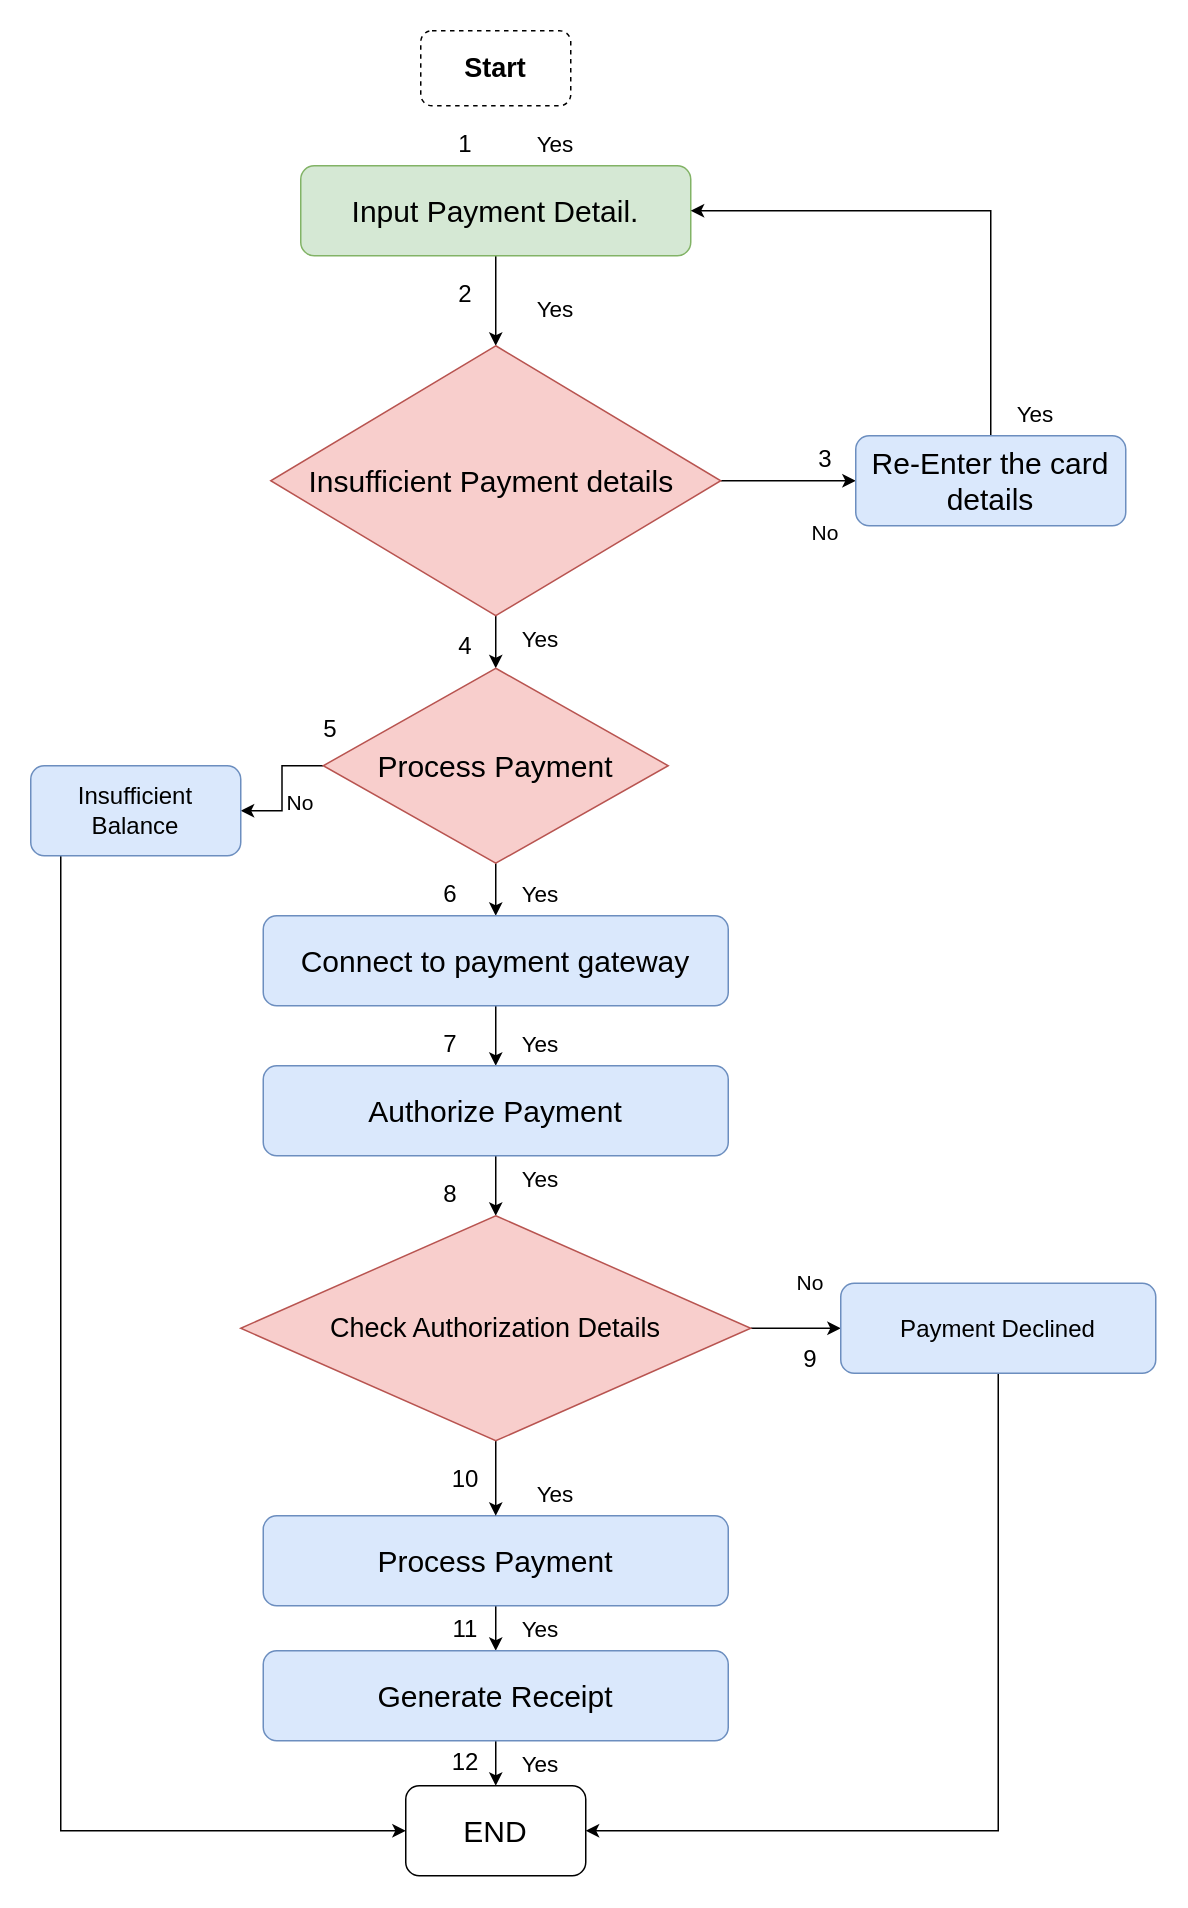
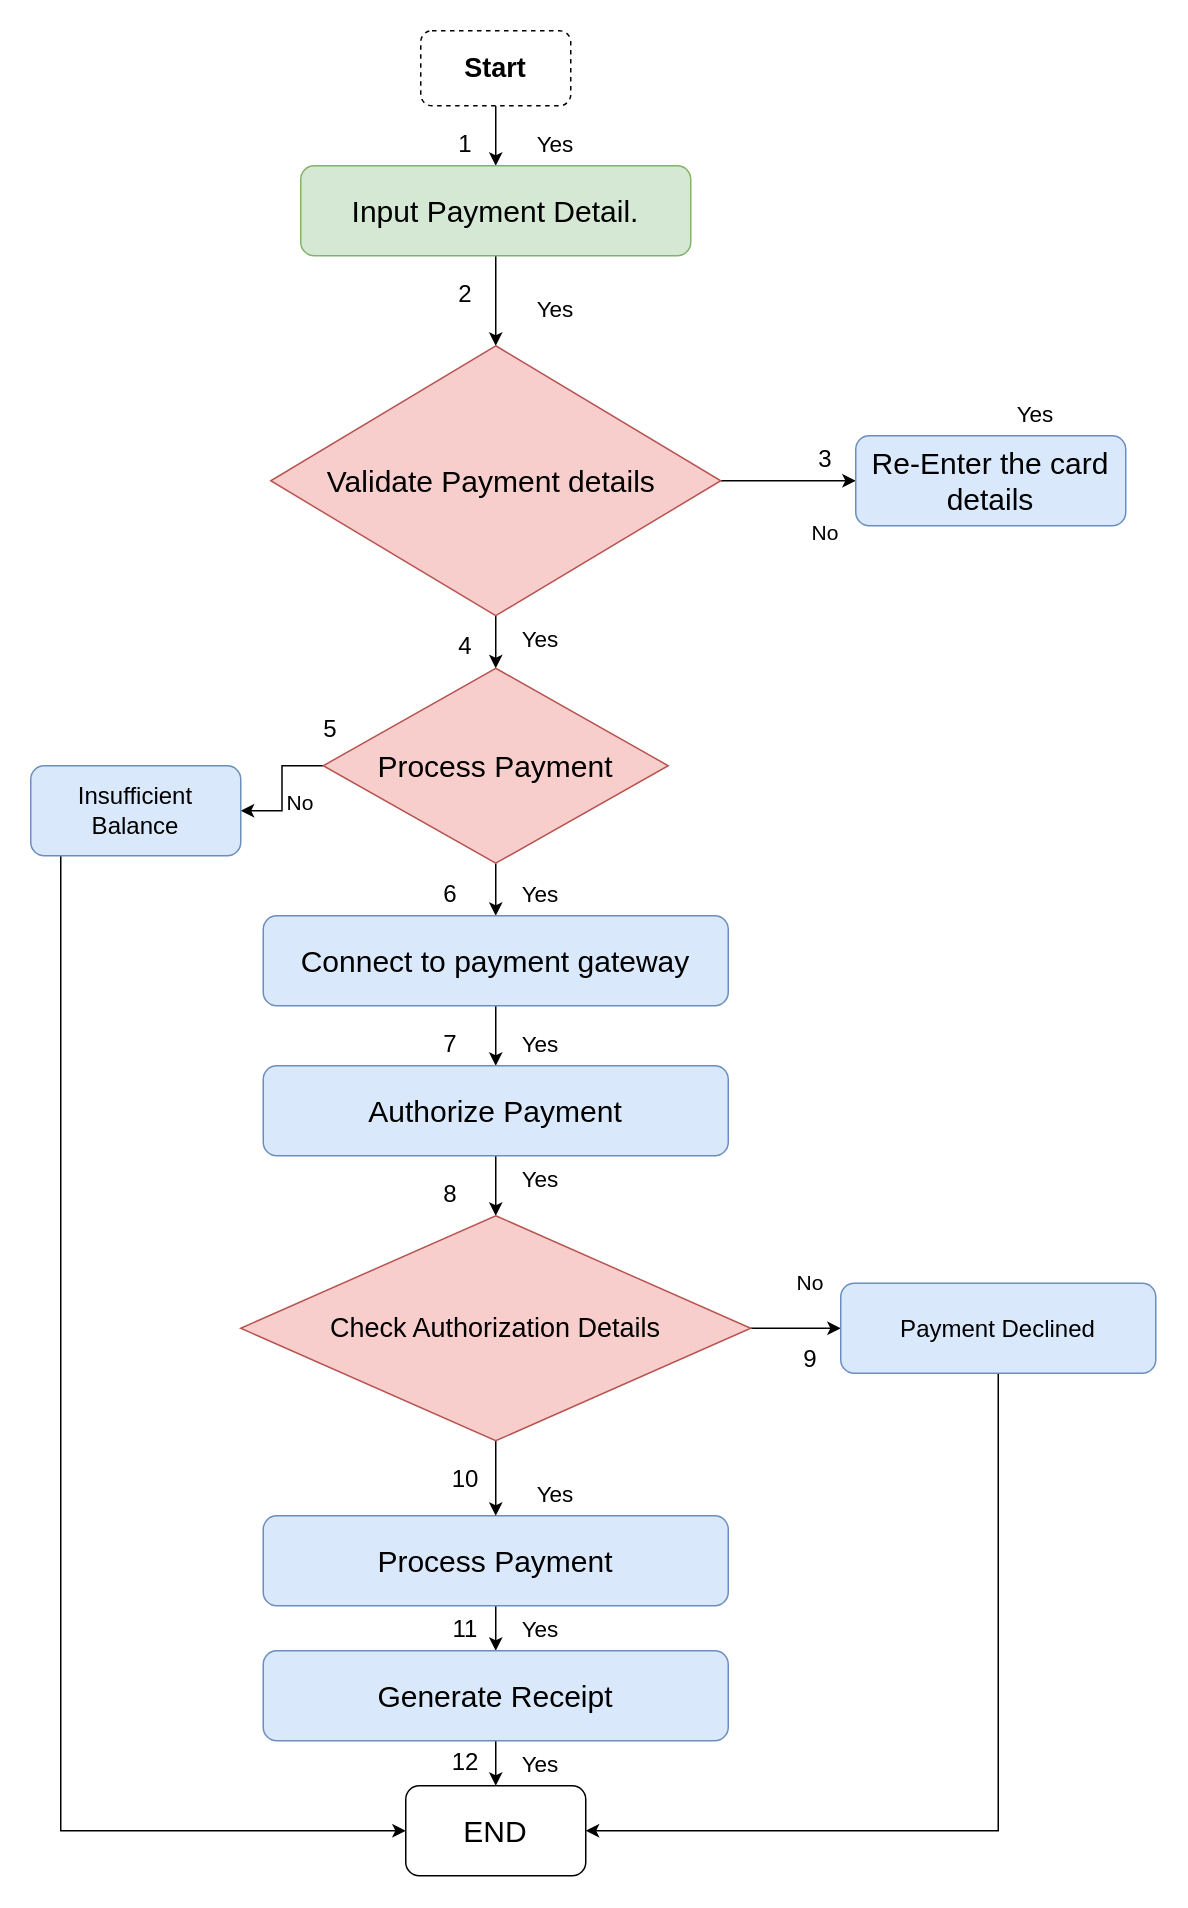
  <mxCell id="0" />
  <mxCell id="1" parent="0" />
+ <mxCell id="2" value="" style="edgeStyle=orthogonalEdgeStyle;rounded=0;orthogonalLoop=1;jettySize=auto;html=1;" parent="1" source="3" target="5" edge="1"><mxGeometry relative="1" as="geometry" /></mxCell>
  <mxCell id="3" value="&lt;h2 style=&quot;font-size: 18px;&quot;&gt;Start&lt;/h2&gt;" style="rounded=1;whiteSpace=wrap;html=1;align=center;dashed=1;" parent="1" vertex="1"><mxGeometry x="280" y="20" width="100" height="50" as="geometry" /></mxCell>
  <mxCell id="4" value="" style="edgeStyle=orthogonalEdgeStyle;rounded=0;orthogonalLoop=1;jettySize=auto;html=1;" parent="1" source="5" edge="1"><mxGeometry relative="1" as="geometry"><mxPoint x="330" y="230" as="targetPoint" /></mxGeometry></mxCell>
  <mxCell id="5" value="&lt;font style=&quot;font-size: 20px;&quot;&gt;Input Payment Detail.&lt;/font&gt;" style="rounded=1;whiteSpace=wrap;html=1;fillColor=#d5e8d4;strokeColor=#82b366;" parent="1" vertex="1"><mxGeometry x="200" y="110" width="260" height="60" as="geometry" /></mxCell>
  <mxCell id="6" value="" style="edgeStyle=orthogonalEdgeStyle;rounded=0;orthogonalLoop=1;jettySize=auto;html=1;" parent="1" source="8" target="10" edge="1"><mxGeometry relative="1" as="geometry" /></mxCell>
  <mxCell id="7" value="" style="edgeStyle=orthogonalEdgeStyle;rounded=0;orthogonalLoop=1;jettySize=auto;html=1;" parent="1" source="8" target="13" edge="1"><mxGeometry relative="1" as="geometry" /></mxCell>
- <mxCell id="8" value="&lt;font style=&quot;font-size: 20px;&quot;&gt;Insufficient Payment details&amp;nbsp;&lt;/font&gt;" style="rhombus;whiteSpace=wrap;html=1;fillColor=#f8cecc;strokeColor=#b85450;" parent="1" vertex="1"><mxGeometry x="180" y="230" width="300" height="180" as="geometry" /></mxCell>
- <mxCell id="9" style="edgeStyle=orthogonalEdgeStyle;rounded=0;orthogonalLoop=1;jettySize=auto;html=1;entryX=1;entryY=0.5;entryDx=0;entryDy=0;" parent="1" source="10" target="5" edge="1"><mxGeometry relative="1" as="geometry"><Array as="points"><mxPoint x="660" y="140" /></Array></mxGeometry></mxCell>
+ <mxCell id="8" value="&lt;font style=&quot;font-size: 20px;&quot;&gt;Validate Payment details&amp;nbsp;&lt;/font&gt;" style="rhombus;whiteSpace=wrap;html=1;fillColor=#f8cecc;strokeColor=#b85450;" parent="1" vertex="1"><mxGeometry x="180" y="230" width="300" height="180" as="geometry" /></mxCell>
  <mxCell id="10" value="&lt;font style=&quot;font-size: 20px;&quot;&gt;Re-Enter the card details&lt;/font&gt;" style="rounded=1;whiteSpace=wrap;html=1;fillColor=#dae8fc;strokeColor=#6c8ebf;" parent="1" vertex="1"><mxGeometry x="570" y="290" width="180" height="60" as="geometry" /></mxCell>
  <mxCell id="11" value="" style="edgeStyle=orthogonalEdgeStyle;rounded=0;orthogonalLoop=1;jettySize=auto;html=1;" parent="1" source="13" target="15" edge="1"><mxGeometry relative="1" as="geometry" /></mxCell>
  <mxCell id="12" value="" style="edgeStyle=orthogonalEdgeStyle;rounded=0;orthogonalLoop=1;jettySize=auto;html=1;" edge="1" parent="1" source="13" target="50"><mxGeometry relative="1" as="geometry" /></mxCell>
  <mxCell id="13" value="&lt;font style=&quot;font-size: 20px;&quot;&gt;Process Payment&lt;/font&gt;" style="rhombus;whiteSpace=wrap;html=1;fillColor=#f8cecc;strokeColor=#b85450;" parent="1" vertex="1"><mxGeometry x="215" y="445" width="230" height="130" as="geometry" /></mxCell>
  <mxCell id="14" value="" style="edgeStyle=orthogonalEdgeStyle;rounded=0;orthogonalLoop=1;jettySize=auto;html=1;" parent="1" source="15" target="17" edge="1"><mxGeometry relative="1" as="geometry" /></mxCell>
  <mxCell id="15" value="&lt;font style=&quot;font-size: 20px;&quot;&gt;Connect to payment gateway&lt;/font&gt;" style="rounded=1;whiteSpace=wrap;html=1;fillColor=#dae8fc;strokeColor=#6c8ebf;" parent="1" vertex="1"><mxGeometry x="175" y="610" width="310" height="60" as="geometry" /></mxCell>
  <mxCell id="16" value="" style="edgeStyle=orthogonalEdgeStyle;rounded=0;orthogonalLoop=1;jettySize=auto;html=1;" parent="1" source="17" edge="1"><mxGeometry relative="1" as="geometry"><mxPoint x="330" y="810" as="targetPoint" /></mxGeometry></mxCell>
  <mxCell id="17" value="&lt;font style=&quot;font-size: 20px;&quot;&gt;Authorize Payment&lt;/font&gt;" style="rounded=1;whiteSpace=wrap;html=1;fillColor=#dae8fc;strokeColor=#6c8ebf;" parent="1" vertex="1"><mxGeometry x="175" y="710" width="310" height="60" as="geometry" /></mxCell>
  <mxCell id="18" value="" style="edgeStyle=orthogonalEdgeStyle;rounded=0;orthogonalLoop=1;jettySize=auto;html=1;" parent="1" source="19" target="21" edge="1"><mxGeometry relative="1" as="geometry" /></mxCell>
  <mxCell id="19" value="&lt;font style=&quot;font-size: 20px;&quot;&gt;Process Payment&lt;/font&gt;" style="rounded=1;whiteSpace=wrap;html=1;fillColor=#dae8fc;strokeColor=#6c8ebf;" parent="1" vertex="1"><mxGeometry x="175" y="1010" width="310" height="60" as="geometry" /></mxCell>
  <mxCell id="20" value="" style="edgeStyle=orthogonalEdgeStyle;rounded=0;orthogonalLoop=1;jettySize=auto;html=1;" parent="1" source="21" target="22" edge="1"><mxGeometry relative="1" as="geometry" /></mxCell>
  <mxCell id="21" value="&lt;font style=&quot;font-size: 20px;&quot;&gt;Generate Receipt&lt;/font&gt;" style="rounded=1;whiteSpace=wrap;html=1;fillColor=#dae8fc;strokeColor=#6c8ebf;" parent="1" vertex="1"><mxGeometry x="175" y="1100" width="310" height="60" as="geometry" /></mxCell>
  <mxCell id="22" value="&lt;font style=&quot;font-size: 20px;&quot;&gt;END&lt;/font&gt;" style="rounded=1;whiteSpace=wrap;html=1;" parent="1" vertex="1"><mxGeometry x="270" y="1190" width="120" height="60" as="geometry" /></mxCell>
  <mxCell id="23" value="&lt;font style=&quot;font-size: 15px;&quot;&gt;Yes&lt;/font&gt;" style="text;html=1;strokeColor=none;fillColor=none;align=center;verticalAlign=middle;whiteSpace=wrap;rounded=0;" vertex="1" parent="1"><mxGeometry x="320" y="70" width="100" height="50" as="geometry" /></mxCell>
  <mxCell id="24" value="&lt;font style=&quot;font-size: 15px;&quot;&gt;Yes&lt;/font&gt;" style="text;html=1;strokeColor=none;fillColor=none;align=center;verticalAlign=middle;whiteSpace=wrap;rounded=0;" vertex="1" parent="1"><mxGeometry x="320" y="180" width="100" height="50" as="geometry" /></mxCell>
  <mxCell id="25" value="&lt;font style=&quot;font-size: 15px;&quot;&gt;Yes&lt;/font&gt;" style="text;html=1;strokeColor=none;fillColor=none;align=center;verticalAlign=middle;whiteSpace=wrap;rounded=0;" vertex="1" parent="1"><mxGeometry x="310" y="400" width="100" height="50" as="geometry" /></mxCell>
  <mxCell id="26" value="&lt;font style=&quot;font-size: 15px;&quot;&gt;Yes&lt;/font&gt;" style="text;html=1;strokeColor=none;fillColor=none;align=center;verticalAlign=middle;whiteSpace=wrap;rounded=0;" vertex="1" parent="1"><mxGeometry x="310" y="570" width="100" height="50" as="geometry" /></mxCell>
  <mxCell id="27" value="&lt;font style=&quot;font-size: 15px;&quot;&gt;Yes&lt;/font&gt;" style="text;html=1;strokeColor=none;fillColor=none;align=center;verticalAlign=middle;whiteSpace=wrap;rounded=0;" vertex="1" parent="1"><mxGeometry x="310" y="670" width="100" height="50" as="geometry" /></mxCell>
  <mxCell id="28" value="&lt;font style=&quot;font-size: 15px;&quot;&gt;Yes&lt;/font&gt;" style="text;html=1;strokeColor=none;fillColor=none;align=center;verticalAlign=middle;whiteSpace=wrap;rounded=0;" vertex="1" parent="1"><mxGeometry x="310" y="1150" width="100" height="50" as="geometry" /></mxCell>
  <mxCell id="29" value="&lt;font style=&quot;font-size: 15px;&quot;&gt;Yes&lt;/font&gt;" style="text;html=1;strokeColor=none;fillColor=none;align=center;verticalAlign=middle;whiteSpace=wrap;rounded=0;" vertex="1" parent="1"><mxGeometry x="320" y="970" width="100" height="50" as="geometry" /></mxCell>
  <mxCell id="30" value="&lt;font style=&quot;font-size: 15px;&quot;&gt;Yes&lt;/font&gt;" style="text;html=1;strokeColor=none;fillColor=none;align=center;verticalAlign=middle;whiteSpace=wrap;rounded=0;" vertex="1" parent="1"><mxGeometry x="310" y="760" width="100" height="50" as="geometry" /></mxCell>
  <mxCell id="31" value="&lt;font style=&quot;font-size: 15px;&quot;&gt;Yes&lt;/font&gt;" style="text;html=1;strokeColor=none;fillColor=none;align=center;verticalAlign=middle;whiteSpace=wrap;rounded=0;" vertex="1" parent="1"><mxGeometry x="310" y="1060" width="100" height="50" as="geometry" /></mxCell>
  <mxCell id="32" value="&lt;font style=&quot;font-size: 14px;&quot;&gt;No&lt;/font&gt;" style="text;html=1;strokeColor=none;fillColor=none;align=center;verticalAlign=middle;whiteSpace=wrap;rounded=0;" vertex="1" parent="1"><mxGeometry x="170" y="520" width="60" height="30" as="geometry" /></mxCell>
  <mxCell id="33" value="&lt;font style=&quot;font-size: 14px;&quot;&gt;No&lt;/font&gt;" style="text;html=1;strokeColor=none;fillColor=none;align=center;verticalAlign=middle;whiteSpace=wrap;rounded=0;" vertex="1" parent="1"><mxGeometry x="520" y="340" width="60" height="30" as="geometry" /></mxCell>
  <mxCell id="34" value="&lt;font style=&quot;font-size: 15px;&quot;&gt;Yes&lt;/font&gt;" style="text;html=1;strokeColor=none;fillColor=none;align=center;verticalAlign=middle;whiteSpace=wrap;rounded=0;" vertex="1" parent="1"><mxGeometry x="640" y="250" width="100" height="50" as="geometry" /></mxCell>
  <mxCell id="35" value="" style="edgeStyle=orthogonalEdgeStyle;rounded=0;orthogonalLoop=1;jettySize=auto;html=1;" edge="1" parent="1" source="37" target="19"><mxGeometry relative="1" as="geometry" /></mxCell>
  <mxCell id="36" value="" style="edgeStyle=orthogonalEdgeStyle;rounded=0;orthogonalLoop=1;jettySize=auto;html=1;" edge="1" parent="1" source="37" target="39"><mxGeometry relative="1" as="geometry" /></mxCell>
  <mxCell id="37" value="&lt;font style=&quot;font-size: 18px;&quot;&gt;Check Authorization Details&lt;/font&gt;" style="rhombus;whiteSpace=wrap;html=1;fillColor=#f8cecc;strokeColor=#b85450;" vertex="1" parent="1"><mxGeometry x="160" y="810" width="340" height="150" as="geometry" /></mxCell>
  <mxCell id="38" style="edgeStyle=orthogonalEdgeStyle;rounded=0;orthogonalLoop=1;jettySize=auto;html=1;entryX=1;entryY=0.5;entryDx=0;entryDy=0;" edge="1" parent="1" source="39" target="22"><mxGeometry relative="1" as="geometry"><Array as="points"><mxPoint x="665" y="1220" /></Array></mxGeometry></mxCell>
  <mxCell id="39" value="&lt;font style=&quot;font-size: 16px;&quot;&gt;Payment Declined&lt;/font&gt;" style="rounded=1;whiteSpace=wrap;html=1;fillColor=#dae8fc;strokeColor=#6c8ebf;" vertex="1" parent="1"><mxGeometry x="560" y="855" width="210" height="60" as="geometry" /></mxCell>
  <mxCell id="40" value="&lt;font style=&quot;font-size: 16px;&quot;&gt;4&lt;br&gt;&lt;/font&gt;" style="text;html=1;strokeColor=none;fillColor=none;align=center;verticalAlign=middle;whiteSpace=wrap;rounded=0;" vertex="1" parent="1"><mxGeometry x="280" y="415" width="60" height="30" as="geometry" /></mxCell>
  <mxCell id="41" value="&lt;font style=&quot;font-size: 16px;&quot;&gt;2&lt;/font&gt;" style="text;html=1;strokeColor=none;fillColor=none;align=center;verticalAlign=middle;whiteSpace=wrap;rounded=0;" vertex="1" parent="1"><mxGeometry x="280" y="180" width="60" height="30" as="geometry" /></mxCell>
  <mxCell id="42" value="&lt;font style=&quot;font-size: 16px;&quot;&gt;1&lt;/font&gt;" style="text;html=1;strokeColor=none;fillColor=none;align=center;verticalAlign=middle;whiteSpace=wrap;rounded=0;" vertex="1" parent="1"><mxGeometry x="280" y="80" width="60" height="30" as="geometry" /></mxCell>
  <mxCell id="43" value="&lt;font style=&quot;font-size: 16px;&quot;&gt;9&lt;/font&gt;" style="text;html=1;strokeColor=none;fillColor=none;align=center;verticalAlign=middle;whiteSpace=wrap;rounded=0;" vertex="1" parent="1"><mxGeometry x="510" y="890" width="60" height="30" as="geometry" /></mxCell>
  <mxCell id="44" value="&lt;font style=&quot;font-size: 16px;&quot;&gt;3&lt;/font&gt;" style="text;html=1;strokeColor=none;fillColor=none;align=center;verticalAlign=middle;whiteSpace=wrap;rounded=0;" vertex="1" parent="1"><mxGeometry x="520" y="290" width="60" height="30" as="geometry" /></mxCell>
  <mxCell id="45" value="&lt;font style=&quot;font-size: 16px;&quot;&gt;5&lt;/font&gt;" style="text;html=1;strokeColor=none;fillColor=none;align=center;verticalAlign=middle;whiteSpace=wrap;rounded=0;" vertex="1" parent="1"><mxGeometry x="190" y="470" width="60" height="30" as="geometry" /></mxCell>
  <mxCell id="46" value="&lt;font style=&quot;font-size: 16px;&quot;&gt;6&lt;/font&gt;" style="text;html=1;strokeColor=none;fillColor=none;align=center;verticalAlign=middle;whiteSpace=wrap;rounded=0;" vertex="1" parent="1"><mxGeometry x="270" y="580" width="60" height="30" as="geometry" /></mxCell>
  <mxCell id="47" value="&lt;font style=&quot;font-size: 16px;&quot;&gt;7&lt;/font&gt;" style="text;html=1;strokeColor=none;fillColor=none;align=center;verticalAlign=middle;whiteSpace=wrap;rounded=0;" vertex="1" parent="1"><mxGeometry x="270" y="680" width="60" height="30" as="geometry" /></mxCell>
  <mxCell id="48" value="&lt;font style=&quot;font-size: 16px;&quot;&gt;8&lt;/font&gt;" style="text;html=1;strokeColor=none;fillColor=none;align=center;verticalAlign=middle;whiteSpace=wrap;rounded=0;" vertex="1" parent="1"><mxGeometry x="270" y="780" width="60" height="30" as="geometry" /></mxCell>
  <mxCell id="49" style="edgeStyle=orthogonalEdgeStyle;rounded=0;orthogonalLoop=1;jettySize=auto;html=1;entryX=0;entryY=0.5;entryDx=0;entryDy=0;" edge="1" parent="1" source="50" target="22"><mxGeometry relative="1" as="geometry"><Array as="points"><mxPoint x="40" y="1220" /></Array></mxGeometry></mxCell>
  <mxCell id="50" value="&lt;font style=&quot;font-size: 16px;&quot;&gt;Insufficient Balance&lt;/font&gt;" style="rounded=1;whiteSpace=wrap;html=1;fillColor=#dae8fc;strokeColor=#6c8ebf;" vertex="1" parent="1"><mxGeometry x="20" y="510" width="140" height="60" as="geometry" /></mxCell>
  <mxCell id="51" value="&lt;font style=&quot;font-size: 14px;&quot;&gt;No&lt;/font&gt;" style="text;html=1;strokeColor=none;fillColor=none;align=center;verticalAlign=middle;whiteSpace=wrap;rounded=0;" vertex="1" parent="1"><mxGeometry x="510" y="840" width="60" height="30" as="geometry" /></mxCell>
  <mxCell id="52" value="&lt;font style=&quot;font-size: 16px;&quot;&gt;10&lt;/font&gt;" style="text;html=1;strokeColor=none;fillColor=none;align=center;verticalAlign=middle;whiteSpace=wrap;rounded=0;" vertex="1" parent="1"><mxGeometry x="280" y="970" width="60" height="30" as="geometry" /></mxCell>
  <mxCell id="53" value="&lt;font style=&quot;font-size: 16px;&quot;&gt;11&lt;br&gt;&lt;/font&gt;" style="text;html=1;strokeColor=none;fillColor=none;align=center;verticalAlign=middle;whiteSpace=wrap;rounded=0;" vertex="1" parent="1"><mxGeometry x="280" y="1070" width="60" height="30" as="geometry" /></mxCell>
  <mxCell id="54" value="&lt;font style=&quot;font-size: 16px;&quot;&gt;12&lt;br&gt;&lt;/font&gt;" style="text;html=1;strokeColor=none;fillColor=none;align=center;verticalAlign=middle;whiteSpace=wrap;rounded=0;" vertex="1" parent="1"><mxGeometry x="280" y="1159" width="60" height="30" as="geometry" /></mxCell>
